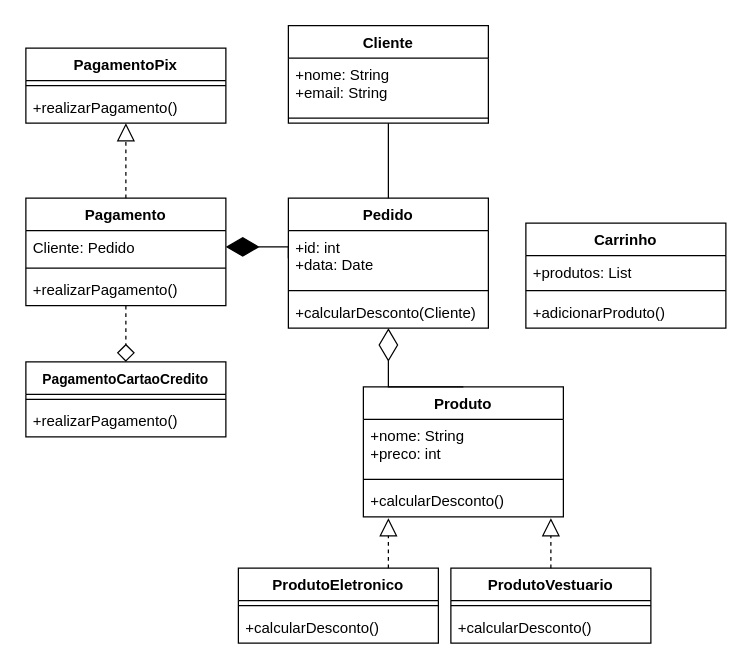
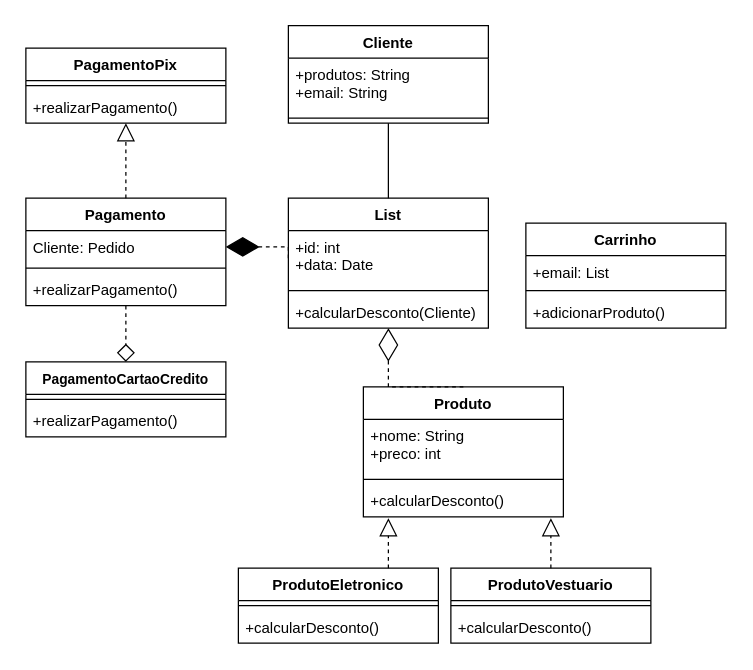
  <mxCell id="0" />
  <mxCell id="1" parent="0" />
  <mxCell id="2" value="Produto" style="swimlane;fontStyle=1;align=center;verticalAlign=top;childLayout=stackLayout;horizontal=1;startSize=26;horizontalStack=0;resizeParent=1;resizeParentMax=0;resizeLast=0;collapsible=1;marginBottom=0;whiteSpace=wrap;html=1;" parent="1" vertex="1"><mxGeometry x="290" y="309" width="160" height="104" as="geometry" /></mxCell>
  <mxCell id="3" value="+nome: String&lt;div&gt;+preco: int&lt;/div&gt;" style="text;strokeColor=none;fillColor=none;align=left;verticalAlign=top;spacingLeft=4;spacingRight=4;overflow=hidden;rotatable=0;points=[[0,0.5],[1,0.5]];portConstraint=eastwest;whiteSpace=wrap;html=1;" parent="2" vertex="1"><mxGeometry y="26" width="160" height="44" as="geometry" /></mxCell>
  <mxCell id="4" value="" style="line;strokeWidth=1;fillColor=none;align=left;verticalAlign=middle;spacingTop=-1;spacingLeft=3;spacingRight=3;rotatable=0;labelPosition=right;points=[];portConstraint=eastwest;strokeColor=inherit;" parent="2" vertex="1"><mxGeometry y="70" width="160" height="8" as="geometry" /></mxCell>
  <mxCell id="5" value="+calcularDesconto()" style="text;strokeColor=none;fillColor=none;align=left;verticalAlign=top;spacingLeft=4;spacingRight=4;overflow=hidden;rotatable=0;points=[[0,0.5],[1,0.5]];portConstraint=eastwest;whiteSpace=wrap;html=1;" parent="2" vertex="1"><mxGeometry y="78" width="160" height="26" as="geometry" /></mxCell>
  <mxCell id="6" value="ProdutoEletronico" style="swimlane;fontStyle=1;align=center;verticalAlign=top;childLayout=stackLayout;horizontal=1;startSize=26;horizontalStack=0;resizeParent=1;resizeParentMax=0;resizeLast=0;collapsible=1;marginBottom=0;whiteSpace=wrap;html=1;" parent="1" vertex="1"><mxGeometry x="190" y="454" width="160" height="60" as="geometry" /></mxCell>
  <mxCell id="7" value="" style="line;strokeWidth=1;fillColor=none;align=left;verticalAlign=middle;spacingTop=-1;spacingLeft=3;spacingRight=3;rotatable=0;labelPosition=right;points=[];portConstraint=eastwest;strokeColor=inherit;" parent="6" vertex="1"><mxGeometry y="26" width="160" height="8" as="geometry" /></mxCell>
  <mxCell id="8" value="+calcularDesconto()" style="text;strokeColor=none;fillColor=none;align=left;verticalAlign=top;spacingLeft=4;spacingRight=4;overflow=hidden;rotatable=0;points=[[0,0.5],[1,0.5]];portConstraint=eastwest;whiteSpace=wrap;html=1;" parent="6" vertex="1"><mxGeometry y="34" width="160" height="26" as="geometry" /></mxCell>
  <mxCell id="9" value="ProdutoVestuario" style="swimlane;fontStyle=1;align=center;verticalAlign=top;childLayout=stackLayout;horizontal=1;startSize=26;horizontalStack=0;resizeParent=1;resizeParentMax=0;resizeLast=0;collapsible=1;marginBottom=0;whiteSpace=wrap;html=1;" parent="1" vertex="1"><mxGeometry x="360" y="454" width="160" height="60" as="geometry" /></mxCell>
  <mxCell id="10" value="" style="line;strokeWidth=1;fillColor=none;align=left;verticalAlign=middle;spacingTop=-1;spacingLeft=3;spacingRight=3;rotatable=0;labelPosition=right;points=[];portConstraint=eastwest;strokeColor=inherit;" parent="9" vertex="1"><mxGeometry y="26" width="160" height="8" as="geometry" /></mxCell>
  <mxCell id="11" value="+calcularDesconto()" style="text;strokeColor=none;fillColor=none;align=left;verticalAlign=top;spacingLeft=4;spacingRight=4;overflow=hidden;rotatable=0;points=[[0,0.5],[1,0.5]];portConstraint=eastwest;whiteSpace=wrap;html=1;" parent="9" vertex="1"><mxGeometry y="34" width="160" height="26" as="geometry" /></mxCell>
  <mxCell id="12" value="" style="endArrow=block;dashed=1;endFill=0;endSize=12;html=1;rounded=0;exitX=0.5;exitY=0;exitDx=0;exitDy=0;" parent="1" source="9" edge="1"><mxGeometry width="160" relative="1" as="geometry"><mxPoint x="360" y="474" as="sourcePoint" /><mxPoint x="440" y="414" as="targetPoint" /></mxGeometry></mxCell>
  <mxCell id="13" value="" style="endArrow=block;dashed=1;endFill=0;endSize=12;html=1;rounded=0;exitX=0.5;exitY=0;exitDx=0;exitDy=0;" parent="1" edge="1"><mxGeometry width="160" relative="1" as="geometry"><mxPoint x="310" y="454" as="sourcePoint" /><mxPoint x="310" y="414" as="targetPoint" /></mxGeometry></mxCell>
  <mxCell id="14" value="Carrinho" style="swimlane;fontStyle=1;align=center;verticalAlign=top;childLayout=stackLayout;horizontal=1;startSize=26;horizontalStack=0;resizeParent=1;resizeParentMax=0;resizeLast=0;collapsible=1;marginBottom=0;whiteSpace=wrap;html=1;" parent="1" vertex="1"><mxGeometry x="420" y="178" width="160" height="84" as="geometry" /></mxCell>
- <mxCell id="15" value="+produtos: List" style="text;strokeColor=none;fillColor=none;align=left;verticalAlign=top;spacingLeft=4;spacingRight=4;overflow=hidden;rotatable=0;points=[[0,0.5],[1,0.5]];portConstraint=eastwest;whiteSpace=wrap;html=1;" parent="14" vertex="1"><mxGeometry y="26" width="160" height="24" as="geometry" /></mxCell>
+ <mxCell id="15" value="+email: List" style="text;strokeColor=none;fillColor=none;align=left;verticalAlign=top;spacingLeft=4;spacingRight=4;overflow=hidden;rotatable=0;points=[[0,0.5],[1,0.5]];portConstraint=eastwest;whiteSpace=wrap;html=1;" parent="14" vertex="1"><mxGeometry y="26" width="160" height="24" as="geometry" /></mxCell>
  <mxCell id="16" value="" style="line;strokeWidth=1;fillColor=none;align=left;verticalAlign=middle;spacingTop=-1;spacingLeft=3;spacingRight=3;rotatable=0;labelPosition=right;points=[];portConstraint=eastwest;strokeColor=inherit;" parent="14" vertex="1"><mxGeometry y="50" width="160" height="8" as="geometry" /></mxCell>
  <mxCell id="17" value="+adicionarProduto()" style="text;strokeColor=none;fillColor=none;align=left;verticalAlign=top;spacingLeft=4;spacingRight=4;overflow=hidden;rotatable=0;points=[[0,0.5],[1,0.5]];portConstraint=eastwest;whiteSpace=wrap;html=1;" parent="14" vertex="1"><mxGeometry y="58" width="160" height="26" as="geometry" /></mxCell>
- <mxCell id="18" value="Pedido" style="swimlane;fontStyle=1;align=center;verticalAlign=top;childLayout=stackLayout;horizontal=1;startSize=26;horizontalStack=0;resizeParent=1;resizeParentMax=0;resizeLast=0;collapsible=1;marginBottom=0;whiteSpace=wrap;html=1;" parent="1" vertex="1"><mxGeometry x="230" y="158" width="160" height="104" as="geometry" /></mxCell>
+ <mxCell id="18" value="List" style="swimlane;fontStyle=1;align=center;verticalAlign=top;childLayout=stackLayout;horizontal=1;startSize=26;horizontalStack=0;resizeParent=1;resizeParentMax=0;resizeLast=0;collapsible=1;marginBottom=0;whiteSpace=wrap;html=1;" parent="1" vertex="1"><mxGeometry x="230" y="158" width="160" height="104" as="geometry" /></mxCell>
  <mxCell id="19" value="+id: int&lt;div&gt;+data: Date&lt;/div&gt;" style="text;strokeColor=none;fillColor=none;align=left;verticalAlign=top;spacingLeft=4;spacingRight=4;overflow=hidden;rotatable=0;points=[[0,0.5],[1,0.5]];portConstraint=eastwest;whiteSpace=wrap;html=1;" parent="18" vertex="1"><mxGeometry y="26" width="160" height="44" as="geometry" /></mxCell>
  <mxCell id="20" value="" style="line;strokeWidth=1;fillColor=none;align=left;verticalAlign=middle;spacingTop=-1;spacingLeft=3;spacingRight=3;rotatable=0;labelPosition=right;points=[];portConstraint=eastwest;strokeColor=inherit;" parent="18" vertex="1"><mxGeometry y="70" width="160" height="8" as="geometry" /></mxCell>
  <mxCell id="21" value="+calcularDesconto(Cliente)" style="text;strokeColor=none;fillColor=none;align=left;verticalAlign=top;spacingLeft=4;spacingRight=4;overflow=hidden;rotatable=0;points=[[0,0.5],[1,0.5]];portConstraint=eastwest;whiteSpace=wrap;html=1;" parent="18" vertex="1"><mxGeometry y="78" width="160" height="26" as="geometry" /></mxCell>
- <mxCell id="22" value="" style="endArrow=diamondThin;endFill=0;endSize=24;html=1;rounded=0;exitX=0.5;exitY=0;exitDx=0;exitDy=0;" parent="1" source="2" target="21" edge="1"><mxGeometry width="160" relative="1" as="geometry"><mxPoint x="200" y="299" as="sourcePoint" /><mxPoint x="330" y="259" as="targetPoint" /><Array as="points"><mxPoint x="310" y="309" /></Array></mxGeometry></mxCell>
+ <mxCell id="22" value="" style="endArrow=diamondThin;endFill=0;endSize=24;html=1;rounded=0;exitX=0.5;exitY=0;exitDx=0;exitDy=0;dashed=1;" parent="1" source="2" target="21" edge="1"><mxGeometry width="160" relative="1" as="geometry"><mxPoint x="200" y="299" as="sourcePoint" /><mxPoint x="330" y="259" as="targetPoint" /><Array as="points"><mxPoint x="310" y="309" /></Array></mxGeometry></mxCell>
  <mxCell id="23" value="Cliente" style="swimlane;fontStyle=1;align=center;verticalAlign=top;childLayout=stackLayout;horizontal=1;startSize=26;horizontalStack=0;resizeParent=1;resizeParentMax=0;resizeLast=0;collapsible=1;marginBottom=0;whiteSpace=wrap;html=1;" parent="1" vertex="1"><mxGeometry x="230" y="20" width="160" height="78" as="geometry" /></mxCell>
- <mxCell id="24" value="+nome: String&lt;div&gt;+email: String&lt;/div&gt;" style="text;strokeColor=none;fillColor=none;align=left;verticalAlign=top;spacingLeft=4;spacingRight=4;overflow=hidden;rotatable=0;points=[[0,0.5],[1,0.5]];portConstraint=eastwest;whiteSpace=wrap;html=1;" parent="23" vertex="1"><mxGeometry y="26" width="160" height="44" as="geometry" /></mxCell>
+ <mxCell id="24" value="+produtos: String&lt;div&gt;+email: String&lt;/div&gt;" style="text;strokeColor=none;fillColor=none;align=left;verticalAlign=top;spacingLeft=4;spacingRight=4;overflow=hidden;rotatable=0;points=[[0,0.5],[1,0.5]];portConstraint=eastwest;whiteSpace=wrap;html=1;" parent="23" vertex="1"><mxGeometry y="26" width="160" height="44" as="geometry" /></mxCell>
  <mxCell id="25" value="" style="line;strokeWidth=1;fillColor=none;align=left;verticalAlign=middle;spacingTop=-1;spacingLeft=3;spacingRight=3;rotatable=0;labelPosition=right;points=[];portConstraint=eastwest;strokeColor=inherit;" parent="23" vertex="1"><mxGeometry y="70" width="160" height="8" as="geometry" /></mxCell>
  <mxCell id="26" value="" style="endArrow=none;endFill=1;endSize=12;html=1;rounded=0;exitX=0.5;exitY=0;exitDx=0;exitDy=0;entryX=0.5;entryY=1;entryDx=0;entryDy=0;" parent="1" source="18" target="23" edge="1"><mxGeometry width="160" relative="1" as="geometry"><mxPoint x="380" y="199" as="sourcePoint" /><mxPoint x="540" y="199" as="targetPoint" /></mxGeometry></mxCell>
- <mxCell id="27" value="" style="endArrow=diamondThin;endFill=1;endSize=24;html=1;rounded=0;exitX=0;exitY=0.5;exitDx=0;exitDy=0;entryX=1;entryY=0.5;entryDx=0;entryDy=0;" parent="1" source="19" target="29" edge="1"><mxGeometry width="160" relative="1" as="geometry"><mxPoint x="380" y="339" as="sourcePoint" /><mxPoint x="170" y="197" as="targetPoint" /><Array as="points"><mxPoint x="230" y="197" /></Array></mxGeometry></mxCell>
+ <mxCell id="27" value="" style="endArrow=diamondThin;endFill=1;endSize=24;html=1;rounded=0;exitX=0;exitY=0.5;exitDx=0;exitDy=0;entryX=1;entryY=0.5;entryDx=0;entryDy=0;dashed=1;" parent="1" source="19" target="29" edge="1"><mxGeometry width="160" relative="1" as="geometry"><mxPoint x="380" y="339" as="sourcePoint" /><mxPoint x="170" y="197" as="targetPoint" /><Array as="points"><mxPoint x="230" y="197" /></Array></mxGeometry></mxCell>
  <mxCell id="28" value="Pagamento" style="swimlane;fontStyle=1;align=center;verticalAlign=top;childLayout=stackLayout;horizontal=1;startSize=26;horizontalStack=0;resizeParent=1;resizeParentMax=0;resizeLast=0;collapsible=1;marginBottom=0;whiteSpace=wrap;html=1;" vertex="1" parent="1"><mxGeometry x="20" y="158" width="160" height="86" as="geometry" /></mxCell>
  <mxCell id="29" value="Cliente: Pedido" style="text;strokeColor=none;fillColor=none;align=left;verticalAlign=top;spacingLeft=4;spacingRight=4;overflow=hidden;rotatable=0;points=[[0,0.5],[1,0.5]];portConstraint=eastwest;whiteSpace=wrap;html=1;" vertex="1" parent="28"><mxGeometry y="26" width="160" height="26" as="geometry" /></mxCell>
  <mxCell id="30" value="" style="line;strokeWidth=1;fillColor=none;align=left;verticalAlign=middle;spacingTop=-1;spacingLeft=3;spacingRight=3;rotatable=0;labelPosition=right;points=[];portConstraint=eastwest;strokeColor=inherit;" vertex="1" parent="28"><mxGeometry y="52" width="160" height="8" as="geometry" /></mxCell>
  <mxCell id="31" value="+realizarPagamento()" style="text;strokeColor=none;fillColor=none;align=left;verticalAlign=top;spacingLeft=4;spacingRight=4;overflow=hidden;rotatable=0;points=[[0,0.5],[1,0.5]];portConstraint=eastwest;whiteSpace=wrap;html=1;" vertex="1" parent="28"><mxGeometry y="60" width="160" height="26" as="geometry" /></mxCell>
  <mxCell id="32" value="PagamentoPix" style="swimlane;fontStyle=1;align=center;verticalAlign=top;childLayout=stackLayout;horizontal=1;startSize=26;horizontalStack=0;resizeParent=1;resizeParentMax=0;resizeLast=0;collapsible=1;marginBottom=0;whiteSpace=wrap;html=1;" vertex="1" parent="1"><mxGeometry x="20" y="38" width="160" height="60" as="geometry" /></mxCell>
  <mxCell id="33" value="" style="line;strokeWidth=1;fillColor=none;align=left;verticalAlign=middle;spacingTop=-1;spacingLeft=3;spacingRight=3;rotatable=0;labelPosition=right;points=[];portConstraint=eastwest;strokeColor=inherit;" vertex="1" parent="32"><mxGeometry y="26" width="160" height="8" as="geometry" /></mxCell>
  <mxCell id="34" value="+realizarPagamento()" style="text;strokeColor=none;fillColor=none;align=left;verticalAlign=top;spacingLeft=4;spacingRight=4;overflow=hidden;rotatable=0;points=[[0,0.5],[1,0.5]];portConstraint=eastwest;whiteSpace=wrap;html=1;" vertex="1" parent="32"><mxGeometry y="34" width="160" height="26" as="geometry" /></mxCell>
  <mxCell id="35" value="&lt;font style=&quot;font-size: 11px;&quot;&gt;PagamentoCartaoCredito&lt;/font&gt;" style="swimlane;fontStyle=1;align=center;verticalAlign=top;childLayout=stackLayout;horizontal=1;startSize=26;horizontalStack=0;resizeParent=1;resizeParentMax=0;resizeLast=0;collapsible=1;marginBottom=0;whiteSpace=wrap;html=1;" vertex="1" parent="1"><mxGeometry x="20" y="289" width="160" height="60" as="geometry" /></mxCell>
  <mxCell id="36" value="" style="line;strokeWidth=1;fillColor=none;align=left;verticalAlign=middle;spacingTop=-1;spacingLeft=3;spacingRight=3;rotatable=0;labelPosition=right;points=[];portConstraint=eastwest;strokeColor=inherit;" vertex="1" parent="35"><mxGeometry y="26" width="160" height="8" as="geometry" /></mxCell>
  <mxCell id="37" value="+realizarPagamento()" style="text;strokeColor=none;fillColor=none;align=left;verticalAlign=top;spacingLeft=4;spacingRight=4;overflow=hidden;rotatable=0;points=[[0,0.5],[1,0.5]];portConstraint=eastwest;whiteSpace=wrap;html=1;" vertex="1" parent="35"><mxGeometry y="34" width="160" height="26" as="geometry" /></mxCell>
  <mxCell id="38" value="" style="endArrow=diamond;dashed=1;endFill=0;endSize=12;html=1;rounded=0;exitX=0.5;exitY=1;exitDx=0;exitDy=0;entryX=0.5;entryY=0;entryDx=0;entryDy=0;" edge="1" parent="1" source="28" target="35"><mxGeometry width="160" relative="1" as="geometry"><mxPoint x="330" y="299" as="sourcePoint" /><mxPoint x="490" y="299" as="targetPoint" /></mxGeometry></mxCell>
  <mxCell id="39" value="" style="endArrow=block;dashed=1;endFill=0;endSize=12;html=1;rounded=0;exitX=0.5;exitY=0;exitDx=0;exitDy=0;" edge="1" parent="1" source="28" target="34"><mxGeometry width="160" relative="1" as="geometry"><mxPoint x="80" y="399" as="sourcePoint" /><mxPoint x="80" y="444" as="targetPoint" /></mxGeometry></mxCell>
